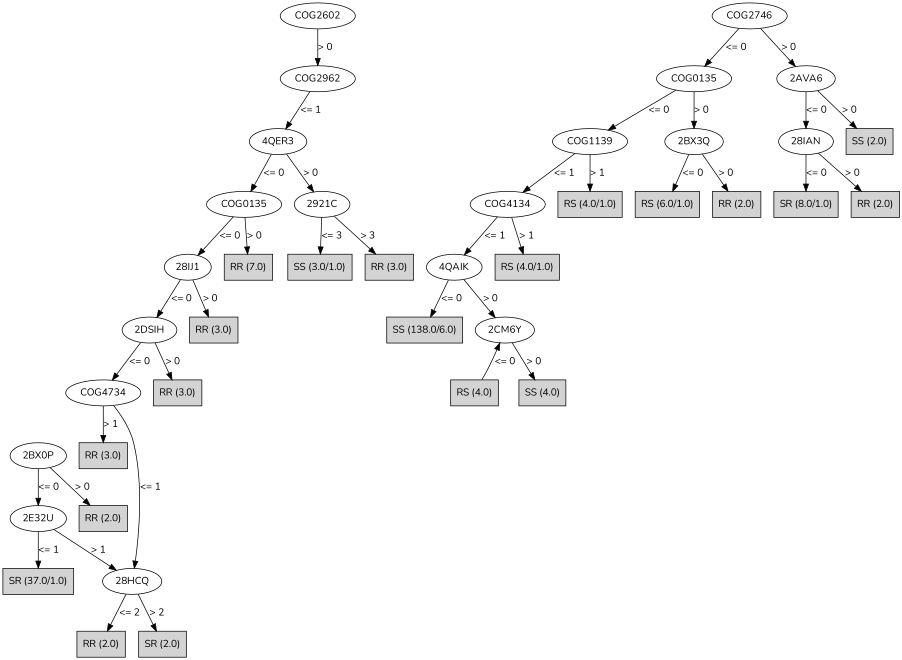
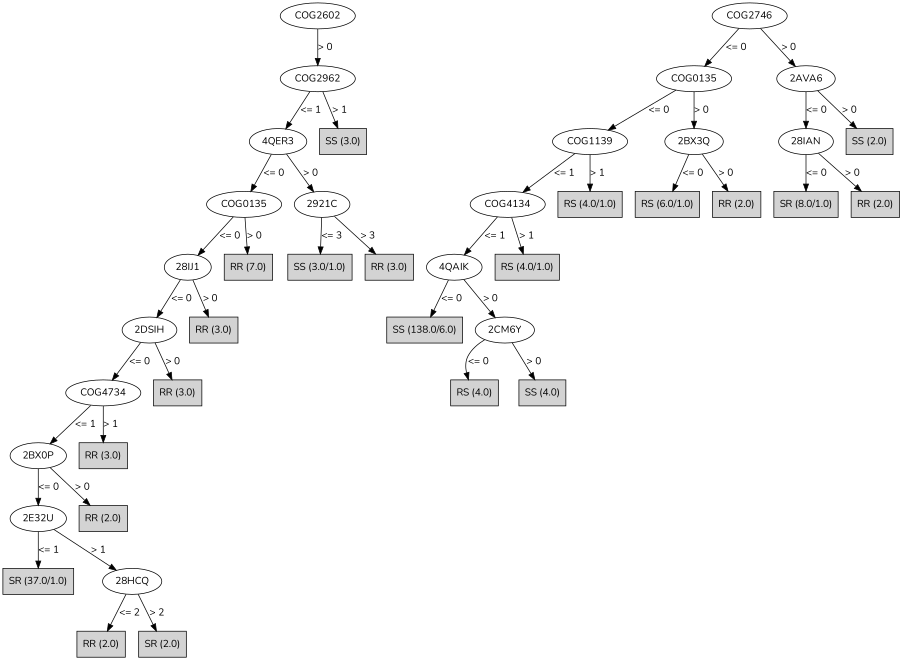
  digraph {
    fontname=Nunito
    node [fontname=Nunito shape=box style=filled]
    edge [fontname=Nunito]
    n1 [label=COG2602 shape="" style=""]
    n2 [label=COG2962 shape="" style=""]
    n3 [label=COG2746 shape="" style=""]
    n4 [label=COG0135 shape="" style=""]
    n5 [label="2AVA6" shape="" style=""]
    n6 [label="4QER3" shape="" style=""]
+   n7 [label="SS (3.0)"]
    n8 [label=COG1139 shape="" style=""]
    n9 [label="2BX3Q" shape="" style=""]
    n10 [label="28IAN" shape="" style=""]
    n11 [label="SS (2.0)"]
    n12 [label=COG4134 shape="" style=""]
    n13 [label="RS (4.0/1.0)"]
    n14 [label="RS (6.0/1.0)"]
    n15 [label="RR (2.0)"]
    n16 [label="4QAIK" shape="" style=""]
    n17 [label="RS (4.0/1.0)"]
    n18 [label="SS (138.0/6.0)"]
    n19 [label="2CM6Y" shape="" style=""]
    n20 [label="RS (4.0)"]
    n21 [label="SS (4.0)"]
    n22 [label="SR (8.0/1.0)"]
    n23 [label="RR (2.0)"]
    n24 [label=COG0135 shape="" style=""]
    n25 [label="2921C" shape="" style=""]
    n26 [label="28IJ1" shape="" style=""]
    n27 [label="RR (7.0)"]
    n28 [label="SS (3.0/1.0)"]
    n29 [label="RR (3.0)"]
    n30 [label="2DSIH" shape="" style=""]
    n31 [label="RR (3.0)"]
    n32 [label=COG4734 shape="" style=""]
    n33 [label="RR (3.0)"]
    n34 [label="2BX0P" shape="" style=""]
    n35 [label="RR (3.0)"]
    n36 [label="2E32U" shape="" style=""]
    n37 [label="RR (2.0)"]
    n38 [label="SR (37.0/1.0)"]
    n39 [label="28HCQ" shape="" style=""]
    n40 [label="RR (2.0)"]
    n41 [label="SR (2.0)"]
    n1 -> n2 [label="> 0"]
    n2 -> n6 [label="<= 1"]
+   n2 -> n7 [label="> 1"]
    n3 -> n4 [label="<= 0"]
    n3 -> n5 [label="> 0"]
    n4 -> n8 [label="<= 0"]
    n4 -> n9 [label="> 0"]
    n5 -> n10 [label="<= 0"]
    n5 -> n11 [label="> 0"]
    n6 -> n24 [label="<= 0"]
    n6 -> n25 [label="> 0"]
    n8 -> n12 [label="<= 1"]
    n8 -> n13 [label="> 1"]
    n9 -> n14 [label="<= 0"]
    n9 -> n15 [label="> 0"]
    n10 -> n22 [label="<= 0"]
    n10 -> n23 [label="> 0"]
    n12 -> n16 [label="<= 1"]
    n12 -> n17 [label="> 1"]
    n16 -> n18 [label="<= 0"]
    n16 -> n19 [label="> 0"]
-   n20 -> n19 [label="<= 0"]
+   n19 -> n20 [label="<= 0"]
    n19 -> n21 [label="> 0"]
    n24 -> n26 [label="<= 0"]
    n24 -> n27 [label="> 0"]
    n25 -> n28 [label="<= 3"]
    n25 -> n29 [label="> 3"]
    n26 -> n30 [label="<= 0"]
    n26 -> n31 [label="> 0"]
    n30 -> n32 [label="<= 0"]
    n30 -> n33 [label="> 0"]
-   n32 -> n39 [label="<= 1"]
+   n32 -> n34 [label="<= 1"]
    n32 -> n35 [label="> 1"]
    n34 -> n36 [label="<= 0"]
    n34 -> n37 [label="> 0"]
    n36 -> n38 [label="<= 1"]
    n36 -> n39 [label="> 1"]
    n39 -> n40 [label="<= 2"]
    n39 -> n41 [label="> 2"]
  }
